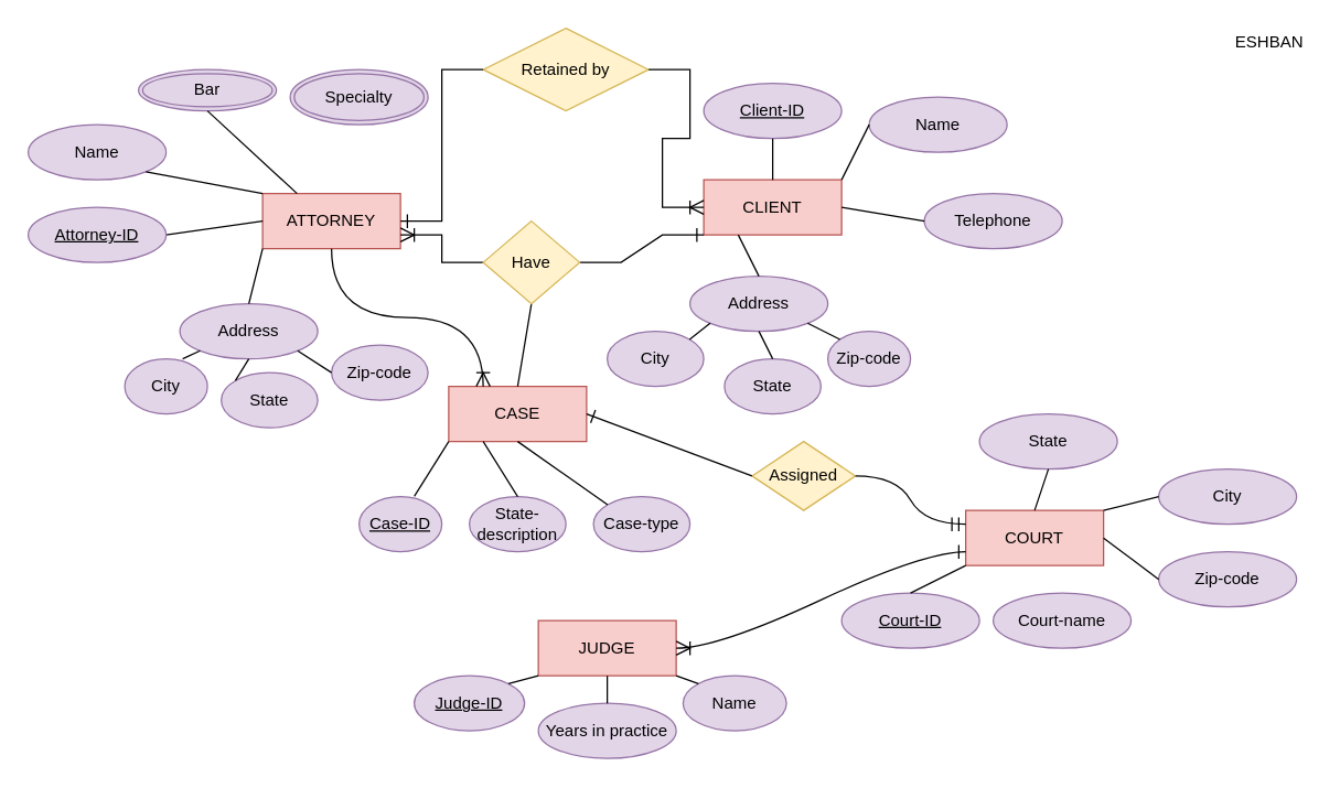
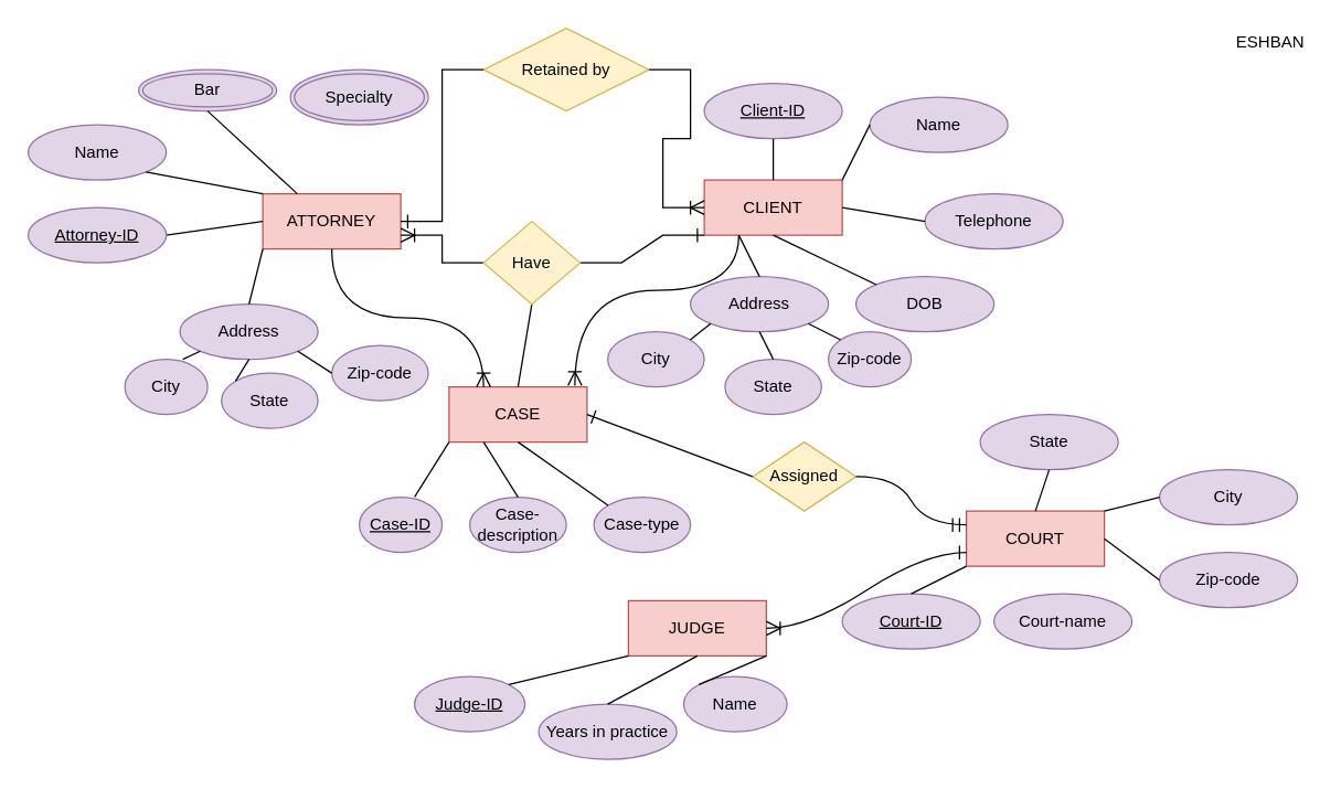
  <mxCell id="0" />
  <mxCell id="1" parent="0" />
  <mxCell id="2" value="ATTORNEY" style="whiteSpace=wrap;html=1;align=center;fillColor=#f8cecc;strokeColor=#b85450;" parent="1" vertex="1"><mxGeometry x="190" y="140" width="100" height="40" as="geometry" /></mxCell>
  <mxCell id="3" value="CLIENT" style="whiteSpace=wrap;html=1;align=center;fillColor=#f8cecc;strokeColor=#b85450;" parent="1" vertex="1"><mxGeometry x="510" y="130" width="100" height="40" as="geometry" /></mxCell>
  <mxCell id="4" value="CASE" style="whiteSpace=wrap;html=1;align=center;fillColor=#f8cecc;strokeColor=#b85450;" parent="1" vertex="1"><mxGeometry x="325" y="280" width="100" height="40" as="geometry" /></mxCell>
  <mxCell id="5" value="COURT" style="whiteSpace=wrap;html=1;align=center;fillColor=#f8cecc;strokeColor=#b85450;" parent="1" vertex="1"><mxGeometry x="700" y="370" width="100" height="40" as="geometry" /></mxCell>
- <mxCell id="6" value="JUDGE" style="whiteSpace=wrap;html=1;align=center;fillColor=#f8cecc;strokeColor=#b85450;" parent="1" vertex="1"><mxGeometry x="390" y="450" width="100" height="40" as="geometry" /></mxCell>
+ <mxCell id="6" value="JUDGE" style="whiteSpace=wrap;html=1;align=center;fillColor=#f8cecc;strokeColor=#b85450;" parent="1" vertex="1"><mxGeometry x="455" y="435" width="100" height="40" as="geometry" /></mxCell>
  <mxCell id="7" value="Specialty" style="ellipse;shape=doubleEllipse;margin=3;whiteSpace=wrap;html=1;align=center;fillColor=#e1d5e7;strokeColor=#9673a6;" parent="1" vertex="1"><mxGeometry x="210" y="50" width="100" height="40" as="geometry" /></mxCell>
  <mxCell id="8" value="Bar" style="ellipse;shape=doubleEllipse;margin=3;whiteSpace=wrap;html=1;align=center;fillColor=#e1d5e7;strokeColor=#9673a6;" parent="1" vertex="1"><mxGeometry x="100" y="50" width="100" height="30" as="geometry" /></mxCell>
  <mxCell id="9" value="State" style="ellipse;whiteSpace=wrap;html=1;align=center;fillColor=#e1d5e7;strokeColor=#9673a6;" parent="1" vertex="1"><mxGeometry x="160" y="270" width="70" height="40" as="geometry" /></mxCell>
  <mxCell id="10" value="City" style="ellipse;whiteSpace=wrap;html=1;align=center;fillColor=#e1d5e7;strokeColor=#9673a6;" parent="1" vertex="1"><mxGeometry x="90" y="260" width="60" height="40" as="geometry" /></mxCell>
  <mxCell id="11" value="Address" style="ellipse;whiteSpace=wrap;html=1;align=center;fillColor=#e1d5e7;strokeColor=#9673a6;" parent="1" vertex="1"><mxGeometry x="130" y="220" width="100" height="40" as="geometry" /></mxCell>
  <mxCell id="12" value="Name" style="ellipse;whiteSpace=wrap;html=1;align=center;fillColor=#e1d5e7;strokeColor=#9673a6;" parent="1" vertex="1"><mxGeometry x="20" y="90" width="100" height="40" as="geometry" /></mxCell>
  <mxCell id="13" value="Zip-code" style="ellipse;whiteSpace=wrap;html=1;align=center;fillColor=#e1d5e7;strokeColor=#9673a6;" parent="1" vertex="1"><mxGeometry x="240" y="250" width="70" height="40" as="geometry" /></mxCell>
  <mxCell id="14" value="" style="endArrow=none;html=1;rounded=0;exitX=0.5;exitY=1;exitDx=0;exitDy=0;entryX=0;entryY=0;entryDx=0;entryDy=0;" parent="1" source="11" target="9" edge="1"><mxGeometry relative="1" as="geometry"><mxPoint x="140" y="370" as="sourcePoint" /><mxPoint x="300" y="370" as="targetPoint" /></mxGeometry></mxCell>
  <mxCell id="15" value="" style="endArrow=none;html=1;rounded=0;exitX=0.7;exitY=0;exitDx=0;exitDy=0;exitPerimeter=0;entryX=0;entryY=1;entryDx=0;entryDy=0;" parent="1" source="10" target="11" edge="1"><mxGeometry relative="1" as="geometry"><mxPoint x="40" y="269.5" as="sourcePoint" /><mxPoint x="200" y="269.5" as="targetPoint" /></mxGeometry></mxCell>
  <mxCell id="16" value="" style="endArrow=none;html=1;rounded=0;exitX=0.5;exitY=0;exitDx=0;exitDy=0;entryX=0;entryY=1;entryDx=0;entryDy=0;" parent="1" source="11" target="2" edge="1"><mxGeometry relative="1" as="geometry"><mxPoint x="150" y="200" as="sourcePoint" /><mxPoint x="310" y="200" as="targetPoint" /></mxGeometry></mxCell>
  <mxCell id="17" value="" style="endArrow=none;html=1;rounded=0;exitX=1;exitY=0.5;exitDx=0;exitDy=0;entryX=0;entryY=0.5;entryDx=0;entryDy=0;" parent="1" source="21" target="2" edge="1"><mxGeometry relative="1" as="geometry"><mxPoint x="115.355" y="165.858" as="sourcePoint" /><mxPoint x="290" y="190" as="targetPoint" /></mxGeometry></mxCell>
  <mxCell id="18" value="" style="endArrow=none;html=1;rounded=0;exitX=1;exitY=1;exitDx=0;exitDy=0;entryX=0;entryY=0;entryDx=0;entryDy=0;" parent="1" source="12" target="2" edge="1"><mxGeometry relative="1" as="geometry"><mxPoint x="30" y="150" as="sourcePoint" /><mxPoint x="190" y="150" as="targetPoint" /></mxGeometry></mxCell>
  <mxCell id="19" value="" style="endArrow=none;html=1;rounded=0;exitX=0.5;exitY=1;exitDx=0;exitDy=0;entryX=0.25;entryY=0;entryDx=0;entryDy=0;" parent="1" source="8" target="2" edge="1"><mxGeometry relative="1" as="geometry"><mxPoint x="140" y="109.5" as="sourcePoint" /><mxPoint x="300" y="109.5" as="targetPoint" /></mxGeometry></mxCell>
  <mxCell id="20" value="" style="endArrow=none;html=1;rounded=0;exitX=1;exitY=1;exitDx=0;exitDy=0;entryX=0;entryY=0.5;entryDx=0;entryDy=0;" parent="1" source="11" target="13" edge="1"><mxGeometry relative="1" as="geometry"><mxPoint x="450" y="210" as="sourcePoint" /><mxPoint x="610" y="210" as="targetPoint" /></mxGeometry></mxCell>
  <mxCell id="21" value="Attorney-ID" style="ellipse;whiteSpace=wrap;html=1;align=center;fontStyle=4;fillColor=#e1d5e7;strokeColor=#9673a6;" parent="1" vertex="1"><mxGeometry x="20" y="150" width="100" height="40" as="geometry" /></mxCell>
  <mxCell id="22" value="Retained by" style="shape=rhombus;perimeter=rhombusPerimeter;whiteSpace=wrap;html=1;align=center;fillColor=#fff2cc;strokeColor=#d6b656;" parent="1" vertex="1"><mxGeometry x="350" y="20" width="120" height="60" as="geometry" /></mxCell>
  <mxCell id="23" value="" style="edgeStyle=entityRelationEdgeStyle;fontSize=12;html=1;endArrow=ERone;endFill=1;rounded=0;entryX=1;entryY=0.5;entryDx=0;entryDy=0;exitX=0;exitY=0.5;exitDx=0;exitDy=0;endSize=8;startSize=8;" parent="1" source="22" target="2" edge="1"><mxGeometry width="100" height="100" relative="1" as="geometry"><mxPoint x="480" y="260" as="sourcePoint" /><mxPoint x="580" y="160" as="targetPoint" /></mxGeometry></mxCell>
  <mxCell id="24" value="" style="edgeStyle=entityRelationEdgeStyle;fontSize=12;html=1;endArrow=ERoneToMany;rounded=0;startSize=8;endSize=8;exitX=1;exitY=0.5;exitDx=0;exitDy=0;entryX=0;entryY=0.5;entryDx=0;entryDy=0;" parent="1" source="22" target="3" edge="1"><mxGeometry width="100" height="100" relative="1" as="geometry"><mxPoint x="350" y="260" as="sourcePoint" /><mxPoint x="510" y="140" as="targetPoint" /></mxGeometry></mxCell>
  <mxCell id="25" value="Name" style="ellipse;whiteSpace=wrap;html=1;align=center;fillColor=#e1d5e7;strokeColor=#9673a6;" parent="1" vertex="1"><mxGeometry x="630" y="70" width="100" height="40" as="geometry" /></mxCell>
  <mxCell id="26" value="Telephone" style="ellipse;whiteSpace=wrap;html=1;align=center;fillColor=#e1d5e7;strokeColor=#9673a6;" parent="1" vertex="1"><mxGeometry x="670" y="140" width="100" height="40" as="geometry" /></mxCell>
+ <mxCell id="27" value="DOB" style="ellipse;whiteSpace=wrap;html=1;align=center;fillColor=#e1d5e7;strokeColor=#9673a6;" parent="1" vertex="1"><mxGeometry x="620" y="200" width="100" height="40" as="geometry" /></mxCell>
  <mxCell id="28" value="Address" style="ellipse;whiteSpace=wrap;html=1;align=center;fillColor=#e1d5e7;strokeColor=#9673a6;" parent="1" vertex="1"><mxGeometry x="500" y="200" width="100" height="40" as="geometry" /></mxCell>
  <mxCell id="29" value="Client-ID" style="ellipse;whiteSpace=wrap;html=1;align=center;fontStyle=4;fillColor=#e1d5e7;strokeColor=#9673a6;" parent="1" vertex="1"><mxGeometry x="510" y="60" width="100" height="40" as="geometry" /></mxCell>
  <mxCell id="30" value="Zip-code" style="ellipse;whiteSpace=wrap;html=1;align=center;fillColor=#e1d5e7;strokeColor=#9673a6;" parent="1" vertex="1"><mxGeometry x="600" y="240" width="60" height="40" as="geometry" /></mxCell>
  <mxCell id="31" value="State" style="ellipse;whiteSpace=wrap;html=1;align=center;fillColor=#e1d5e7;strokeColor=#9673a6;" parent="1" vertex="1"><mxGeometry x="525" y="260" width="70" height="40" as="geometry" /></mxCell>
  <mxCell id="32" value="City" style="ellipse;whiteSpace=wrap;html=1;align=center;fillColor=#e1d5e7;strokeColor=#9673a6;" parent="1" vertex="1"><mxGeometry x="440" y="240" width="70" height="40" as="geometry" /></mxCell>
  <mxCell id="33" value="" style="endArrow=none;html=1;rounded=0;startSize=8;endSize=8;exitX=0.25;exitY=1;exitDx=0;exitDy=0;entryX=0.5;entryY=0;entryDx=0;entryDy=0;" parent="1" source="3" target="28" edge="1"><mxGeometry relative="1" as="geometry"><mxPoint x="450" y="210" as="sourcePoint" /><mxPoint x="610" y="210" as="targetPoint" /></mxGeometry></mxCell>
+ <mxCell id="34" value="" style="endArrow=none;html=1;rounded=0;startSize=8;endSize=8;exitX=0.5;exitY=1;exitDx=0;exitDy=0;entryX=0;entryY=0;entryDx=0;entryDy=0;" parent="1" source="3" target="27" edge="1"><mxGeometry relative="1" as="geometry"><mxPoint x="450" y="210" as="sourcePoint" /><mxPoint x="610" y="210" as="targetPoint" /></mxGeometry></mxCell>
  <mxCell id="35" value="" style="endArrow=none;html=1;rounded=0;startSize=8;endSize=8;exitX=0;exitY=1;exitDx=0;exitDy=0;entryX=1;entryY=0;entryDx=0;entryDy=0;" parent="1" source="28" target="32" edge="1"><mxGeometry relative="1" as="geometry"><mxPoint x="450" y="210" as="sourcePoint" /><mxPoint x="610" y="210" as="targetPoint" /></mxGeometry></mxCell>
  <mxCell id="36" value="" style="endArrow=none;html=1;rounded=0;startSize=8;endSize=8;entryX=0.5;entryY=0;entryDx=0;entryDy=0;exitX=0.5;exitY=1;exitDx=0;exitDy=0;" parent="1" source="28" target="31" edge="1"><mxGeometry relative="1" as="geometry"><mxPoint x="450" y="210" as="sourcePoint" /><mxPoint x="610" y="210" as="targetPoint" /></mxGeometry></mxCell>
  <mxCell id="37" value="" style="endArrow=none;html=1;rounded=0;startSize=8;endSize=8;exitX=1;exitY=1;exitDx=0;exitDy=0;entryX=0;entryY=0;entryDx=0;entryDy=0;" parent="1" source="28" target="30" edge="1"><mxGeometry relative="1" as="geometry"><mxPoint x="450" y="210" as="sourcePoint" /><mxPoint x="610" y="210" as="targetPoint" /></mxGeometry></mxCell>
  <mxCell id="38" value="" style="endArrow=none;html=1;rounded=0;startSize=8;endSize=8;exitX=1;exitY=0.5;exitDx=0;exitDy=0;entryX=0;entryY=0.5;entryDx=0;entryDy=0;" parent="1" source="3" target="26" edge="1"><mxGeometry relative="1" as="geometry"><mxPoint x="450" y="210" as="sourcePoint" /><mxPoint x="610" y="210" as="targetPoint" /></mxGeometry></mxCell>
  <mxCell id="39" value="" style="endArrow=none;html=1;rounded=0;startSize=8;endSize=8;exitX=1;exitY=0;exitDx=0;exitDy=0;entryX=0;entryY=0.5;entryDx=0;entryDy=0;" parent="1" source="3" target="25" edge="1"><mxGeometry relative="1" as="geometry"><mxPoint x="450" y="210" as="sourcePoint" /><mxPoint x="610" y="210" as="targetPoint" /></mxGeometry></mxCell>
  <mxCell id="40" value="" style="endArrow=none;html=1;rounded=0;startSize=8;endSize=8;exitX=0.5;exitY=1;exitDx=0;exitDy=0;entryX=0.5;entryY=0;entryDx=0;entryDy=0;" parent="1" source="29" target="3" edge="1"><mxGeometry relative="1" as="geometry"><mxPoint x="450" y="210" as="sourcePoint" /><mxPoint x="610" y="210" as="targetPoint" /></mxGeometry></mxCell>
  <mxCell id="41" value="" style="edgeStyle=entityRelationEdgeStyle;fontSize=12;html=1;endArrow=ERone;endFill=1;rounded=0;startSize=8;endSize=8;exitX=1;exitY=0.5;exitDx=0;exitDy=0;entryX=0;entryY=1;entryDx=0;entryDy=0;" parent="1" source="71" target="3" edge="1"><mxGeometry width="100" height="100" relative="1" as="geometry"><mxPoint x="410" y="205" as="sourcePoint" /><mxPoint x="580" y="160" as="targetPoint" /></mxGeometry></mxCell>
  <mxCell id="42" value="" style="edgeStyle=entityRelationEdgeStyle;fontSize=12;html=1;endArrow=ERoneToMany;rounded=0;startSize=8;endSize=8;entryX=1;entryY=0.75;entryDx=0;entryDy=0;exitX=0;exitY=0.5;exitDx=0;exitDy=0;" parent="1" source="71" target="2" edge="1"><mxGeometry width="100" height="100" relative="1" as="geometry"><mxPoint x="320" y="200" as="sourcePoint" /><mxPoint x="580" y="160" as="targetPoint" /></mxGeometry></mxCell>
  <mxCell id="43" value="" style="endArrow=none;html=1;rounded=0;startSize=8;endSize=8;exitX=0.5;exitY=0;exitDx=0;exitDy=0;entryX=0.5;entryY=1;entryDx=0;entryDy=0;" parent="1" source="4" target="71" edge="1"><mxGeometry relative="1" as="geometry"><mxPoint x="450" y="210" as="sourcePoint" /><mxPoint x="386.8" y="221.8" as="targetPoint" /></mxGeometry></mxCell>
- <mxCell id="44" value="State-description" style="ellipse;whiteSpace=wrap;html=1;align=center;fillColor=#e1d5e7;strokeColor=#9673a6;" parent="1" vertex="1"><mxGeometry x="340" y="360" width="70" height="40" as="geometry" /></mxCell>
+ <mxCell id="44" value="Case-description" style="ellipse;whiteSpace=wrap;html=1;align=center;fillColor=#e1d5e7;strokeColor=#9673a6;" parent="1" vertex="1"><mxGeometry x="340" y="360" width="70" height="40" as="geometry" /></mxCell>
  <mxCell id="45" value="Case-type" style="ellipse;whiteSpace=wrap;html=1;align=center;fillColor=#e1d5e7;strokeColor=#9673a6;" parent="1" vertex="1"><mxGeometry x="430" y="360" width="70" height="40" as="geometry" /></mxCell>
  <mxCell id="46" value="" style="endArrow=none;html=1;rounded=0;startSize=8;endSize=8;exitX=0;exitY=1;exitDx=0;exitDy=0;entryX=0.667;entryY=-0.005;entryDx=0;entryDy=0;entryPerimeter=0;" parent="1" source="4" target="50" edge="1"><mxGeometry relative="1" as="geometry"><mxPoint x="450" y="210" as="sourcePoint" /><mxPoint x="295" y="310" as="targetPoint" /></mxGeometry></mxCell>
  <mxCell id="47" value="" style="endArrow=none;html=1;rounded=0;startSize=8;endSize=8;exitX=0.25;exitY=1;exitDx=0;exitDy=0;entryX=0.5;entryY=0;entryDx=0;entryDy=0;" parent="1" source="4" target="44" edge="1"><mxGeometry relative="1" as="geometry"><mxPoint x="450" y="210" as="sourcePoint" /><mxPoint x="610" y="210" as="targetPoint" /></mxGeometry></mxCell>
  <mxCell id="48" value="" style="endArrow=none;html=1;rounded=0;startSize=8;endSize=8;exitX=0.5;exitY=1;exitDx=0;exitDy=0;entryX=0;entryY=0;entryDx=0;entryDy=0;" parent="1" source="4" target="45" edge="1"><mxGeometry relative="1" as="geometry"><mxPoint x="450" y="210" as="sourcePoint" /><mxPoint x="610" y="210" as="targetPoint" /></mxGeometry></mxCell>
+ <mxCell id="49" value="" style="endArrow=none;html=1;rounded=0;startSize=8;endSize=8;exitX=0.912;exitY=-0.025;exitDx=0;exitDy=0;entryX=0.25;entryY=1;entryDx=0;entryDy=0;startArrow=ERoneToMany;startFill=0;edgeStyle=orthogonalEdgeStyle;elbow=vertical;exitPerimeter=0;curved=1;" parent="1" source="4" target="3" edge="1"><mxGeometry relative="1" as="geometry"><mxPoint x="450" y="210" as="sourcePoint" /><mxPoint x="610" y="210" as="targetPoint" /><Array as="points"><mxPoint x="416" y="210" /><mxPoint x="535" y="210" /></Array></mxGeometry></mxCell>
  <mxCell id="50" value="Case-ID" style="ellipse;whiteSpace=wrap;html=1;align=center;fontStyle=4;fillColor=#e1d5e7;strokeColor=#9673a6;" parent="1" vertex="1"><mxGeometry x="260" y="360" width="60" height="40" as="geometry" /></mxCell>
  <mxCell id="51" value="" style="endArrow=none;html=1;rounded=0;startSize=8;endSize=8;curved=1;elbow=vertical;entryX=0.5;entryY=1;entryDx=0;entryDy=0;startArrow=ERoneToMany;startFill=0;exitX=0.25;exitY=0;exitDx=0;exitDy=0;edgeStyle=orthogonalEdgeStyle;" parent="1" source="4" target="2" edge="1"><mxGeometry relative="1" as="geometry"><mxPoint x="250" y="210" as="sourcePoint" /><mxPoint x="340" y="230" as="targetPoint" /></mxGeometry></mxCell>
  <mxCell id="52" value="Assigned" style="shape=rhombus;perimeter=rhombusPerimeter;whiteSpace=wrap;html=1;align=center;fillColor=#fff2cc;strokeColor=#d6b656;" parent="1" vertex="1"><mxGeometry x="545" y="320" width="75" height="50" as="geometry" /></mxCell>
  <mxCell id="53" value="" style="endArrow=none;html=1;rounded=0;startSize=8;endSize=8;curved=1;elbow=vertical;exitX=1;exitY=0.5;exitDx=0;exitDy=0;entryX=0;entryY=0.5;entryDx=0;entryDy=0;startArrow=ERone;startFill=0;" parent="1" source="4" target="52" edge="1"><mxGeometry relative="1" as="geometry"><mxPoint x="450" y="300" as="sourcePoint" /><mxPoint x="610" y="300" as="targetPoint" /></mxGeometry></mxCell>
  <mxCell id="54" value="" style="edgeStyle=entityRelationEdgeStyle;fontSize=12;html=1;endArrow=ERmandOne;rounded=0;startSize=8;endSize=8;curved=1;elbow=vertical;entryX=0;entryY=0.25;entryDx=0;entryDy=0;exitX=1;exitY=0.5;exitDx=0;exitDy=0;" parent="1" source="52" target="5" edge="1"><mxGeometry width="100" height="100" relative="1" as="geometry"><mxPoint x="480" y="350" as="sourcePoint" /><mxPoint x="580" y="250" as="targetPoint" /></mxGeometry></mxCell>
  <mxCell id="55" value="Court-ID" style="ellipse;whiteSpace=wrap;html=1;align=center;fontStyle=4;fillColor=#e1d5e7;strokeColor=#9673a6;" parent="1" vertex="1"><mxGeometry x="610" y="430" width="100" height="40" as="geometry" /></mxCell>
  <mxCell id="56" value="Court-name" style="ellipse;whiteSpace=wrap;html=1;align=center;fillColor=#e1d5e7;strokeColor=#9673a6;" parent="1" vertex="1"><mxGeometry x="720" y="430" width="100" height="40" as="geometry" /></mxCell>
  <mxCell id="57" value="Zip-code" style="ellipse;whiteSpace=wrap;html=1;align=center;fillColor=#e1d5e7;strokeColor=#9673a6;" parent="1" vertex="1"><mxGeometry x="840" y="400" width="100" height="40" as="geometry" /></mxCell>
  <mxCell id="58" value="City" style="ellipse;whiteSpace=wrap;html=1;align=center;fillColor=#e1d5e7;strokeColor=#9673a6;" parent="1" vertex="1"><mxGeometry x="840" y="340" width="100" height="40" as="geometry" /></mxCell>
  <mxCell id="59" value="State" style="ellipse;whiteSpace=wrap;html=1;align=center;fillColor=#e1d5e7;strokeColor=#9673a6;" parent="1" vertex="1"><mxGeometry x="710" y="300" width="100" height="40" as="geometry" /></mxCell>
  <mxCell id="60" value="" style="endArrow=none;html=1;rounded=0;startSize=8;endSize=8;curved=1;elbow=vertical;exitX=0.5;exitY=0;exitDx=0;exitDy=0;entryX=0;entryY=1;entryDx=0;entryDy=0;" parent="1" source="55" target="5" edge="1"><mxGeometry relative="1" as="geometry"><mxPoint x="450" y="300" as="sourcePoint" /><mxPoint x="610" y="300" as="targetPoint" /></mxGeometry></mxCell>
  <mxCell id="61" value="" style="endArrow=none;html=1;rounded=0;startSize=8;endSize=8;curved=1;elbow=vertical;exitX=0.5;exitY=0;exitDx=0;exitDy=0;entryX=0.5;entryY=1;entryDx=0;entryDy=0;" parent="1" source="5" target="59" edge="1"><mxGeometry relative="1" as="geometry"><mxPoint x="450" y="300" as="sourcePoint" /><mxPoint x="610" y="300" as="targetPoint" /></mxGeometry></mxCell>
  <mxCell id="62" value="" style="endArrow=none;html=1;rounded=0;startSize=8;endSize=8;curved=1;elbow=vertical;entryX=1;entryY=0;entryDx=0;entryDy=0;exitX=0;exitY=0.5;exitDx=0;exitDy=0;" parent="1" source="58" target="5" edge="1"><mxGeometry relative="1" as="geometry"><mxPoint x="450" y="300" as="sourcePoint" /><mxPoint x="610" y="300" as="targetPoint" /></mxGeometry></mxCell>
  <mxCell id="63" value="" style="endArrow=none;html=1;rounded=0;startSize=8;endSize=8;curved=1;elbow=vertical;exitX=0;exitY=0.5;exitDx=0;exitDy=0;entryX=1;entryY=0.5;entryDx=0;entryDy=0;" parent="1" source="57" target="5" edge="1"><mxGeometry relative="1" as="geometry"><mxPoint x="450" y="300" as="sourcePoint" /><mxPoint x="610" y="300" as="targetPoint" /></mxGeometry></mxCell>
  <mxCell id="64" value="Judge-ID" style="ellipse;whiteSpace=wrap;html=1;align=center;fontStyle=4;fillColor=#e1d5e7;strokeColor=#9673a6;" parent="1" vertex="1"><mxGeometry x="300" y="490" width="80" height="40" as="geometry" /></mxCell>
  <mxCell id="65" value="Years in practice" style="ellipse;whiteSpace=wrap;html=1;align=center;fillColor=#e1d5e7;strokeColor=#9673a6;" parent="1" vertex="1"><mxGeometry x="390" y="510" width="100" height="40" as="geometry" /></mxCell>
  <mxCell id="66" value="Name" style="ellipse;whiteSpace=wrap;html=1;align=center;fillColor=#e1d5e7;strokeColor=#9673a6;" parent="1" vertex="1"><mxGeometry x="495" y="490" width="75" height="40" as="geometry" /></mxCell>
  <mxCell id="67" value="" style="endArrow=none;html=1;rounded=0;startSize=8;endSize=8;curved=1;elbow=vertical;exitX=1;exitY=0;exitDx=0;exitDy=0;entryX=0;entryY=1;entryDx=0;entryDy=0;" parent="1" source="64" target="6" edge="1"><mxGeometry relative="1" as="geometry"><mxPoint x="450" y="300" as="sourcePoint" /><mxPoint x="610" y="300" as="targetPoint" /></mxGeometry></mxCell>
  <mxCell id="68" value="" style="endArrow=none;html=1;rounded=0;startSize=8;endSize=8;curved=1;elbow=vertical;exitX=0.5;exitY=0;exitDx=0;exitDy=0;entryX=0.5;entryY=1;entryDx=0;entryDy=0;" parent="1" source="65" target="6" edge="1"><mxGeometry relative="1" as="geometry"><mxPoint x="450" y="300" as="sourcePoint" /><mxPoint x="610" y="300" as="targetPoint" /></mxGeometry></mxCell>
  <mxCell id="69" value="" style="endArrow=none;html=1;rounded=0;startSize=8;endSize=8;curved=1;elbow=vertical;exitX=0;exitY=0;exitDx=0;exitDy=0;entryX=1;entryY=1;entryDx=0;entryDy=0;" parent="1" source="66" target="6" edge="1"><mxGeometry relative="1" as="geometry"><mxPoint x="450" y="300" as="sourcePoint" /><mxPoint x="610" y="300" as="targetPoint" /></mxGeometry></mxCell>
  <mxCell id="70" value="" style="edgeStyle=entityRelationEdgeStyle;fontSize=12;html=1;endArrow=ERoneToMany;rounded=0;startSize=8;endSize=8;curved=1;elbow=vertical;entryX=1;entryY=0.5;entryDx=0;entryDy=0;exitX=0;exitY=0.75;exitDx=0;exitDy=0;startArrow=ERone;startFill=0;" parent="1" source="5" target="6" edge="1"><mxGeometry width="100" height="100" relative="1" as="geometry"><mxPoint x="480" y="350" as="sourcePoint" /><mxPoint x="580" y="250" as="targetPoint" /></mxGeometry></mxCell>
  <mxCell id="71" value="Have" style="shape=rhombus;perimeter=rhombusPerimeter;whiteSpace=wrap;html=1;align=center;fillColor=#fff2cc;strokeColor=#d6b656;" parent="1" vertex="1"><mxGeometry x="350" y="160" width="70" height="60" as="geometry" /></mxCell>
  <mxCell id="72" value="ESHBAN" style="text;html=1;align=center;verticalAlign=middle;resizable=0;points=[];autosize=1;strokeColor=none;fillColor=none;" parent="1" vertex="1"><mxGeometry x="890" y="20" width="60" height="20" as="geometry" /></mxCell>
